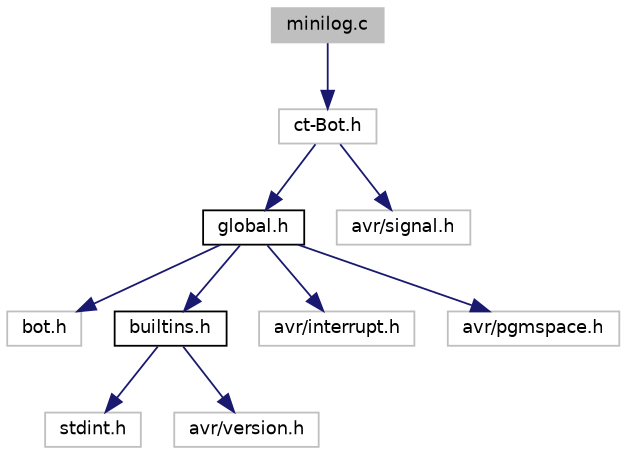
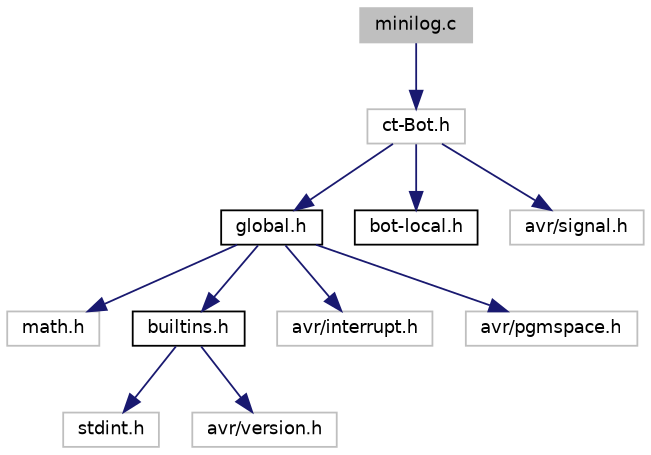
  digraph {
    node [color=grey75 fillcolor=white fontname=Helvetica fontsize=10 shape=record style=filled]
    edge [color=midnightblue fontname=Helvetica fontsize=10 labelfontname=Helvetica labelfontsize=10 style=solid]
    n1 [fillcolor=grey75 fontcolor=black height=0.2 label="minilog.c" width=0.4]
    n2 [height=0.2 label="ct-Bot.h" width=0.4]
    n3 [color=black height=0.2 label="global.h" width=0.4]
+   n4 [color=black height=0.2 label="bot-local.h" width=0.4]
    n5 [height=0.2 label="avr/signal.h" width=0.4]
-   n6 [height=0.2 label="bot.h" width=0.4]
+   n6 [height=0.2 label="math.h" width=0.4]
    n7 [color=black height=0.2 label="builtins.h" width=0.4]
    n8 [height=0.2 label="avr/interrupt.h" width=0.4]
    n9 [height=0.2 label="avr/pgmspace.h" width=0.4]
    n10 [height=0.2 label="stdint.h" width=0.4]
    n11 [height=0.2 label="avr/version.h" width=0.4]
    n1 -> n2
    n2 -> n3
+   n2 -> n4
    n2 -> n5
    n3 -> n6
    n3 -> n7
    n3 -> n8
    n3 -> n9
    n7 -> n10
    n7 -> n11
  }
